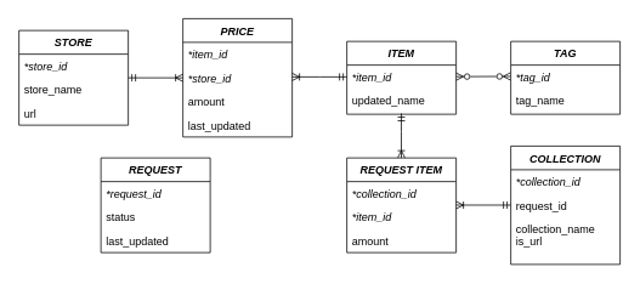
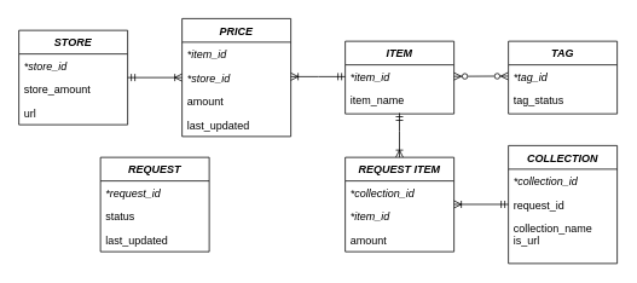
  <mxCell id="0" />
  <mxCell id="1" parent="0" />
  <mxCell id="2" value="STORE&#10;" style="swimlane;fontStyle=3;align=center;verticalAlign=top;childLayout=stackLayout;horizontal=1;startSize=26;horizontalStack=0;resizeParent=1;resizeLast=0;collapsible=1;marginBottom=0;rounded=0;shadow=0;strokeWidth=1;" parent="1" vertex="1"><mxGeometry x="20" y="33" width="120" height="104" as="geometry"><mxRectangle x="220" y="120" width="160" height="26" as="alternateBounds" /></mxGeometry></mxCell>
  <mxCell id="3" value="*store_id" style="text;align=left;verticalAlign=top;spacingLeft=4;spacingRight=4;overflow=hidden;rotatable=0;points=[[0,0.5],[1,0.5]];portConstraint=eastwest;fontStyle=2" parent="2" vertex="1"><mxGeometry y="26" width="120" height="26" as="geometry" /></mxCell>
- <mxCell id="4" value="store_name" style="text;align=left;verticalAlign=top;spacingLeft=4;spacingRight=4;overflow=hidden;rotatable=0;points=[[0,0.5],[1,0.5]];portConstraint=eastwest;rounded=0;shadow=0;html=0;" parent="2" vertex="1"><mxGeometry y="52" width="120" height="26" as="geometry" /></mxCell>
+ <mxCell id="4" value="store_amount" style="text;align=left;verticalAlign=top;spacingLeft=4;spacingRight=4;overflow=hidden;rotatable=0;points=[[0,0.5],[1,0.5]];portConstraint=eastwest;rounded=0;shadow=0;html=0;" parent="2" vertex="1"><mxGeometry y="52" width="120" height="26" as="geometry" /></mxCell>
  <mxCell id="5" value="url" style="text;align=left;verticalAlign=top;spacingLeft=4;spacingRight=4;overflow=hidden;rotatable=0;points=[[0,0.5],[1,0.5]];portConstraint=eastwest;rounded=0;shadow=0;html=0;" parent="2" vertex="1"><mxGeometry y="78" width="120" height="26" as="geometry" /></mxCell>
  <mxCell id="6" style="edgeStyle=orthogonalEdgeStyle;rounded=0;orthogonalLoop=1;jettySize=auto;html=1;exitX=1;exitY=0.5;exitDx=0;exitDy=0;" parent="2" source="4" target="4" edge="1"><mxGeometry relative="1" as="geometry" /></mxCell>
  <mxCell id="7" value="" style="edgeStyle=orthogonalEdgeStyle;rounded=0;orthogonalLoop=1;jettySize=auto;html=1;entryX=1;entryY=0.5;entryDx=0;entryDy=0;startArrow=ERoneToMany;startFill=0;endArrow=ERmandOne;endFill=0;exitX=0;exitY=0.5;exitDx=0;exitDy=0;" parent="1" source="10" target="2" edge="1"><mxGeometry relative="1" as="geometry" /></mxCell>
  <mxCell id="8" value="PRICE" style="swimlane;fontStyle=3;align=center;verticalAlign=top;childLayout=stackLayout;horizontal=1;startSize=26;horizontalStack=0;resizeParent=1;resizeLast=0;collapsible=1;marginBottom=0;rounded=0;shadow=0;strokeWidth=1;" parent="1" vertex="1"><mxGeometry x="200" y="20" width="120" height="130" as="geometry"><mxRectangle x="220" y="120" width="160" height="26" as="alternateBounds" /></mxGeometry></mxCell>
  <mxCell id="9" value="*item_id" style="text;align=left;verticalAlign=top;spacingLeft=4;spacingRight=4;overflow=hidden;rotatable=0;points=[[0,0.5],[1,0.5]];portConstraint=eastwest;fontStyle=2" parent="8" vertex="1"><mxGeometry y="26" width="120" height="26" as="geometry" /></mxCell>
  <mxCell id="10" value="*store_id" style="text;align=left;verticalAlign=top;spacingLeft=4;spacingRight=4;overflow=hidden;rotatable=0;points=[[0,0.5],[1,0.5]];portConstraint=eastwest;rounded=0;shadow=0;html=0;fontStyle=2" parent="8" vertex="1"><mxGeometry y="52" width="120" height="26" as="geometry" /></mxCell>
  <mxCell id="11" value="amount" style="text;align=left;verticalAlign=top;spacingLeft=4;spacingRight=4;overflow=hidden;rotatable=0;points=[[0,0.5],[1,0.5]];portConstraint=eastwest;rounded=0;shadow=0;html=0;" parent="8" vertex="1"><mxGeometry y="78" width="120" height="26" as="geometry" /></mxCell>
  <mxCell id="12" style="edgeStyle=orthogonalEdgeStyle;rounded=0;orthogonalLoop=1;jettySize=auto;html=1;exitX=1;exitY=0.5;exitDx=0;exitDy=0;" parent="8" source="10" target="10" edge="1"><mxGeometry relative="1" as="geometry" /></mxCell>
  <mxCell id="13" value="last_updated" style="text;align=left;verticalAlign=top;spacingLeft=4;spacingRight=4;overflow=hidden;rotatable=0;points=[[0,0.5],[1,0.5]];portConstraint=eastwest;rounded=0;shadow=0;html=0;" parent="8" vertex="1"><mxGeometry y="104" width="120" height="26" as="geometry" /></mxCell>
  <mxCell id="14" value="ITEM" style="swimlane;fontStyle=3;align=center;verticalAlign=top;childLayout=stackLayout;horizontal=1;startSize=26;horizontalStack=0;resizeParent=1;resizeLast=0;collapsible=1;marginBottom=0;rounded=0;shadow=0;strokeWidth=1;" parent="1" vertex="1"><mxGeometry x="380" y="45" width="120" height="80" as="geometry"><mxRectangle x="220" y="120" width="160" height="26" as="alternateBounds" /></mxGeometry></mxCell>
  <mxCell id="15" value="*item_id" style="text;align=left;verticalAlign=top;spacingLeft=4;spacingRight=4;overflow=hidden;rotatable=0;points=[[0,0.5],[1,0.5]];portConstraint=eastwest;fontStyle=2" parent="14" vertex="1"><mxGeometry y="26" width="120" height="26" as="geometry" /></mxCell>
- <mxCell id="16" value="updated_name" style="text;align=left;verticalAlign=top;spacingLeft=4;spacingRight=4;overflow=hidden;rotatable=0;points=[[0,0.5],[1,0.5]];portConstraint=eastwest;rounded=0;shadow=0;html=0;" parent="14" vertex="1"><mxGeometry y="52" width="120" height="26" as="geometry" /></mxCell>
+ <mxCell id="16" value="item_name" style="text;align=left;verticalAlign=top;spacingLeft=4;spacingRight=4;overflow=hidden;rotatable=0;points=[[0,0.5],[1,0.5]];portConstraint=eastwest;rounded=0;shadow=0;html=0;" parent="14" vertex="1"><mxGeometry y="52" width="120" height="26" as="geometry" /></mxCell>
  <mxCell id="17" style="edgeStyle=orthogonalEdgeStyle;rounded=0;orthogonalLoop=1;jettySize=auto;html=1;exitX=1;exitY=0.5;exitDx=0;exitDy=0;" parent="14" source="16" target="16" edge="1"><mxGeometry relative="1" as="geometry" /></mxCell>
  <mxCell id="18" style="edgeStyle=orthogonalEdgeStyle;rounded=0;orthogonalLoop=1;jettySize=auto;html=1;exitX=0;exitY=0.5;exitDx=0;exitDy=0;startArrow=ERmandOne;startFill=0;endArrow=ERoneToMany;endFill=0;" parent="1" source="15" edge="1"><mxGeometry relative="1" as="geometry"><mxPoint x="320" y="84" as="targetPoint" /></mxGeometry></mxCell>
  <mxCell id="19" value="" style="rounded=0;orthogonalLoop=1;jettySize=auto;html=1;startArrow=ERzeroToMany;startFill=0;endArrow=ERzeroToMany;endFill=0;entryX=-0.003;entryY=0.94;entryDx=0;entryDy=0;entryPerimeter=0;" parent="1" source="15" edge="1"><mxGeometry relative="1" as="geometry"><mxPoint x="559.64" y="83.44" as="targetPoint" /></mxGeometry></mxCell>
  <mxCell id="20" value="REQUEST" style="swimlane;fontStyle=3;align=center;verticalAlign=top;childLayout=stackLayout;horizontal=1;startSize=26;horizontalStack=0;resizeParent=1;resizeLast=0;collapsible=1;marginBottom=0;rounded=0;shadow=0;strokeWidth=1;" parent="1" vertex="1"><mxGeometry x="110" y="173" width="120" height="104" as="geometry"><mxRectangle x="220" y="120" width="160" height="26" as="alternateBounds" /></mxGeometry></mxCell>
  <mxCell id="21" value="*request_id" style="text;align=left;verticalAlign=top;spacingLeft=4;spacingRight=4;overflow=hidden;rotatable=0;points=[[0,0.5],[1,0.5]];portConstraint=eastwest;fontStyle=2" parent="20" vertex="1"><mxGeometry y="26" width="120" height="26" as="geometry" /></mxCell>
  <mxCell id="22" value="status" style="text;align=left;verticalAlign=top;spacingLeft=4;spacingRight=4;overflow=hidden;rotatable=0;points=[[0,0.5],[1,0.5]];portConstraint=eastwest;rounded=0;shadow=0;html=0;" parent="20" vertex="1"><mxGeometry y="52" width="120" height="26" as="geometry" /></mxCell>
  <mxCell id="23" value="last_updated" style="text;align=left;verticalAlign=top;spacingLeft=4;spacingRight=4;overflow=hidden;rotatable=0;points=[[0,0.5],[1,0.5]];portConstraint=eastwest;rounded=0;shadow=0;html=0;" parent="20" vertex="1"><mxGeometry y="78" width="120" height="26" as="geometry" /></mxCell>
  <mxCell id="24" style="edgeStyle=orthogonalEdgeStyle;rounded=0;orthogonalLoop=1;jettySize=auto;html=1;exitX=1;exitY=0.5;exitDx=0;exitDy=0;" parent="20" source="22" target="22" edge="1"><mxGeometry relative="1" as="geometry" /></mxCell>
  <mxCell id="25" value="COLLECTION" style="swimlane;fontStyle=3;align=center;verticalAlign=top;childLayout=stackLayout;horizontal=1;startSize=26;horizontalStack=0;resizeParent=1;resizeLast=0;collapsible=1;marginBottom=0;rounded=0;shadow=0;strokeWidth=1;" vertex="1" parent="1"><mxGeometry x="560" y="160" width="120" height="130" as="geometry"><mxRectangle x="220" y="120" width="160" height="26" as="alternateBounds" /></mxGeometry></mxCell>
  <mxCell id="26" value="*collection_id" style="text;align=left;verticalAlign=top;spacingLeft=4;spacingRight=4;overflow=hidden;rotatable=0;points=[[0,0.5],[1,0.5]];portConstraint=eastwest;fontStyle=2" vertex="1" parent="25"><mxGeometry y="26" width="120" height="26" as="geometry" /></mxCell>
  <mxCell id="27" value="request_id" style="text;align=left;verticalAlign=top;spacingLeft=4;spacingRight=4;overflow=hidden;rotatable=0;points=[[0,0.5],[1,0.5]];portConstraint=eastwest;rounded=0;shadow=0;html=0;" vertex="1" parent="25"><mxGeometry y="52" width="120" height="26" as="geometry" /></mxCell>
  <mxCell id="28" value="collection_name" style="text;align=left;verticalAlign=top;spacingLeft=4;spacingRight=4;overflow=hidden;rotatable=0;points=[[0,0.5],[1,0.5]];portConstraint=eastwest;rounded=0;shadow=0;html=0;" vertex="1" parent="25"><mxGeometry y="78" width="120" height="26" as="geometry" /></mxCell>
  <mxCell id="29" style="edgeStyle=orthogonalEdgeStyle;rounded=0;orthogonalLoop=1;jettySize=auto;html=1;exitX=1;exitY=0.5;exitDx=0;exitDy=0;" edge="1" parent="25" source="27" target="27"><mxGeometry relative="1" as="geometry" /></mxCell>
  <mxCell id="30" value="is_url" style="text;align=left;verticalAlign=top;spacingLeft=4;spacingRight=4;overflow=hidden;rotatable=0;points=[[0,0.5],[1,0.5]];portConstraint=eastwest;rounded=0;shadow=0;html=0;" vertex="1" parent="1"><mxGeometry x="560" y="251" width="120" height="26" as="geometry" /></mxCell>
  <mxCell id="31" value="TAG" style="swimlane;fontStyle=3;align=center;verticalAlign=top;childLayout=stackLayout;horizontal=1;startSize=26;horizontalStack=0;resizeParent=1;resizeLast=0;collapsible=1;marginBottom=0;rounded=0;shadow=0;strokeWidth=1;" vertex="1" parent="1"><mxGeometry x="560" y="45" width="120" height="80" as="geometry"><mxRectangle x="220" y="120" width="160" height="26" as="alternateBounds" /></mxGeometry></mxCell>
  <mxCell id="32" value="*tag_id" style="text;align=left;verticalAlign=top;spacingLeft=4;spacingRight=4;overflow=hidden;rotatable=0;points=[[0,0.5],[1,0.5]];portConstraint=eastwest;fontStyle=2" vertex="1" parent="31"><mxGeometry y="26" width="120" height="26" as="geometry" /></mxCell>
- <mxCell id="33" value="tag_name" style="text;align=left;verticalAlign=top;spacingLeft=4;spacingRight=4;overflow=hidden;rotatable=0;points=[[0,0.5],[1,0.5]];portConstraint=eastwest;rounded=0;shadow=0;html=0;" vertex="1" parent="31"><mxGeometry y="52" width="120" height="26" as="geometry" /></mxCell>
+ <mxCell id="33" value="tag_status" style="text;align=left;verticalAlign=top;spacingLeft=4;spacingRight=4;overflow=hidden;rotatable=0;points=[[0,0.5],[1,0.5]];portConstraint=eastwest;rounded=0;shadow=0;html=0;" vertex="1" parent="31"><mxGeometry y="52" width="120" height="26" as="geometry" /></mxCell>
  <mxCell id="34" style="edgeStyle=orthogonalEdgeStyle;rounded=0;orthogonalLoop=1;jettySize=auto;html=1;exitX=1;exitY=0.5;exitDx=0;exitDy=0;" edge="1" parent="31" source="33" target="33"><mxGeometry relative="1" as="geometry" /></mxCell>
  <mxCell id="35" style="edgeStyle=orthogonalEdgeStyle;rounded=0;orthogonalLoop=1;jettySize=auto;html=1;startArrow=ERmandOne;startFill=0;endArrow=ERoneToMany;endFill=0;" edge="1" parent="1"><mxGeometry x="-1" y="10" relative="1" as="geometry"><mxPoint x="439.83" y="173" as="targetPoint" /><mxPoint x="439.83" y="124.17" as="sourcePoint" /><Array as="points"><mxPoint x="439.83" y="144.17" /><mxPoint x="439.83" y="144.17" /></Array><mxPoint as="offset" /></mxGeometry></mxCell>
  <mxCell id="36" value="REQUEST ITEM" style="swimlane;fontStyle=3;align=center;verticalAlign=top;childLayout=stackLayout;horizontal=1;startSize=26;horizontalStack=0;resizeParent=1;resizeLast=0;collapsible=1;marginBottom=0;rounded=0;shadow=0;strokeWidth=1;" vertex="1" parent="1"><mxGeometry x="380" y="173" width="120" height="104" as="geometry"><mxRectangle x="220" y="120" width="160" height="26" as="alternateBounds" /></mxGeometry></mxCell>
  <mxCell id="37" value="*collection_id" style="text;align=left;verticalAlign=top;spacingLeft=4;spacingRight=4;overflow=hidden;rotatable=0;points=[[0,0.5],[1,0.5]];portConstraint=eastwest;fontStyle=2" vertex="1" parent="36"><mxGeometry y="26" width="120" height="26" as="geometry" /></mxCell>
  <mxCell id="38" value="*item_id" style="text;align=left;verticalAlign=top;spacingLeft=4;spacingRight=4;overflow=hidden;rotatable=0;points=[[0,0.5],[1,0.5]];portConstraint=eastwest;rounded=0;shadow=0;html=0;fontStyle=2" vertex="1" parent="36"><mxGeometry y="52" width="120" height="26" as="geometry" /></mxCell>
  <mxCell id="39" style="edgeStyle=orthogonalEdgeStyle;rounded=0;orthogonalLoop=1;jettySize=auto;html=1;exitX=1;exitY=0.5;exitDx=0;exitDy=0;" edge="1" parent="36" source="38" target="38"><mxGeometry relative="1" as="geometry" /></mxCell>
  <mxCell id="40" value="amount" style="text;align=left;verticalAlign=top;spacingLeft=4;spacingRight=4;overflow=hidden;rotatable=0;points=[[0,0.5],[1,0.5]];portConstraint=eastwest;rounded=0;shadow=0;html=0;fontStyle=0" vertex="1" parent="36"><mxGeometry y="78" width="120" height="26" as="geometry" /></mxCell>
  <mxCell id="41" style="edgeStyle=orthogonalEdgeStyle;rounded=0;orthogonalLoop=1;jettySize=auto;html=1;exitX=0;exitY=0.5;exitDx=0;exitDy=0;startArrow=ERmandOne;startFill=0;endArrow=ERoneToMany;endFill=0;" edge="1" parent="1"><mxGeometry relative="1" as="geometry"><mxPoint x="500" y="224.83" as="targetPoint" /><mxPoint x="560" y="224.83" as="sourcePoint" /></mxGeometry></mxCell>
